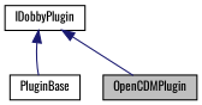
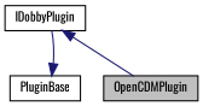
  digraph {
    fontname=Oswald
    node [color=black fillcolor=white fontname=Oswald fontsize=10 shape=record style=filled]
    edge [color=midnightblue dir=back fontname=Oswald fontsize=10 labelfontname=Helvetica labelfontsize=10 style=solid]
    n1 [fillcolor=grey75 fontcolor=black height=0.2 label=OpenCDMPlugin width=0.4]
    n2 [height=0.2 label=PluginBase width=0.4]
    n3 [height=0.2 label=IDobbyPlugin width=0.4]
    n3 -> n1
-   n3 -> n2
+   n2 -> n3
  }
